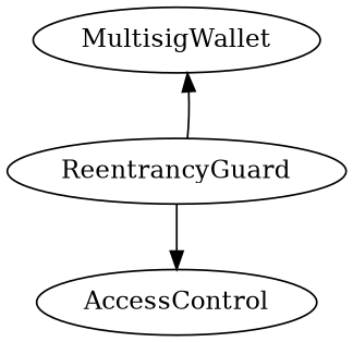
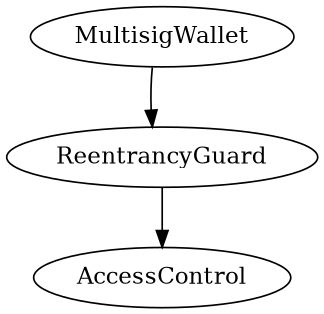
  digraph {
    MultisigWallet
    ReentrancyGuard
    AccessControl
-   ReentrancyGuard -> MultisigWallet
+   MultisigWallet -> ReentrancyGuard
    ReentrancyGuard -> AccessControl
  }
